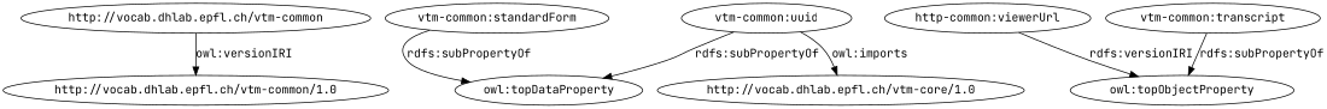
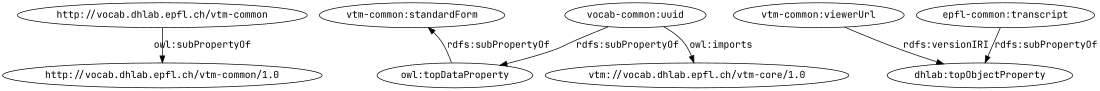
  digraph {
    fontname="JetBrains Mono"
    rankdir=TB
    node [fontname="JetBrains Mono"]
    edge [fontname="JetBrains Mono"]
    "http://vocab.dhlab.epfl.ch/vtm-common"
    "http://vocab.dhlab.epfl.ch/vtm-common/1.0"
    "vtm-common:standardForm"
    "owl:topDataProperty"
-   "vtm-common:uuid"
-   "http://vocab.dhlab.epfl.ch/vtm-core/1.0"
-   "vtm-common:viewerUrl" [label="http-common:viewerUrl"]
-   "owl:topObjectProperty"
-   "vtm-common:transcript"
-   "http://vocab.dhlab.epfl.ch/vtm-common" -> "http://vocab.dhlab.epfl.ch/vtm-common/1.0" [label="owl:versionIRI"]
-   "vtm-common:standardForm" -> "owl:topDataProperty" [label="rdfs:subPropertyOf"]
+   "vtm-common:uuid" [label="vocab-common:uuid"]
+   "http://vocab.dhlab.epfl.ch/vtm-core/1.0" [label="vtm://vocab.dhlab.epfl.ch/vtm-core/1.0"]
+   "vtm-common:viewerUrl"
+   "owl:topObjectProperty" [label="dhlab:topObjectProperty"]
+   "vtm-common:transcript" [label="epfl-common:transcript"]
+   "http://vocab.dhlab.epfl.ch/vtm-common" -> "http://vocab.dhlab.epfl.ch/vtm-common/1.0" [label="owl:subPropertyOf"]
+   "owl:topDataProperty" -> "vtm-common:standardForm" [label="rdfs:subPropertyOf"]
    "vtm-common:uuid" -> "owl:topDataProperty" [label="rdfs:subPropertyOf"]
    "vtm-common:uuid" -> "http://vocab.dhlab.epfl.ch/vtm-core/1.0" [label="owl:imports"]
    "vtm-common:viewerUrl" -> "owl:topObjectProperty" [label="rdfs:versionIRI"]
    "vtm-common:transcript" -> "owl:topObjectProperty" [label="rdfs:subPropertyOf"]
  }
